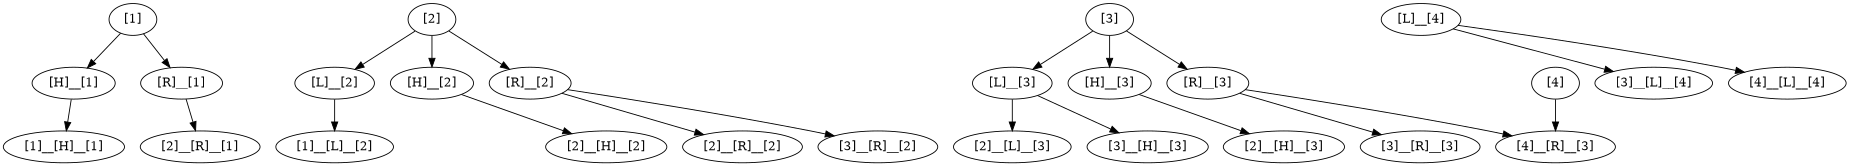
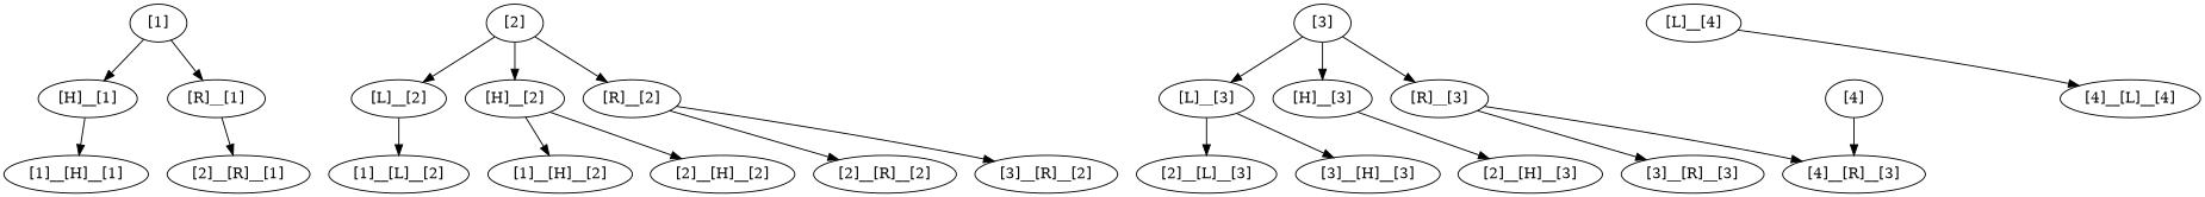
  strict digraph {
    "[1]"
    "[H]__[1]"
    "[R]__[1]"
    "[1]__[H]__[1]"
    "[2]__[R]__[1]"
    "[2]"
    "[L]__[2]"
    "[H]__[2]"
    "[R]__[2]"
    "[1]__[L]__[2]"
+   "[1]__[H]__[2]"
    "[2]__[H]__[2]"
    "[2]__[R]__[2]"
    "[3]__[R]__[2]"
    "[3]"
    "[L]__[3]"
    "[H]__[3]"
    "[R]__[3]"
    "[2]__[L]__[3]"
    "[3]__[H]__[3]"
    "[2]__[H]__[3]"
    "[3]__[R]__[3]"
    "[4]__[R]__[3]"
    "[4]"
    "[L]__[4]"
-   "[3]__[L]__[4]"
    "[4]__[L]__[4]"
    "[1]" -> "[H]__[1]"
    "[1]" -> "[R]__[1]"
    "[H]__[1]" -> "[1]__[H]__[1]" [weight=1.0]
    "[R]__[1]" -> "[2]__[R]__[1]" [weight=1.0]
    "[2]" -> "[L]__[2]"
    "[2]" -> "[H]__[2]"
    "[2]" -> "[R]__[2]"
    "[L]__[2]" -> "[1]__[L]__[2]" [weight=1.0]
+   "[H]__[2]" -> "[1]__[H]__[2]" [weight=0.5]
    "[H]__[2]" -> "[2]__[H]__[2]" [weight=0.5]
    "[R]__[2]" -> "[2]__[R]__[2]" [weight=0.2]
    "[R]__[2]" -> "[3]__[R]__[2]" [weight=0.8]
    "[3]" -> "[L]__[3]"
    "[3]" -> "[H]__[3]"
    "[3]" -> "[R]__[3]"
    "[L]__[3]" -> "[2]__[L]__[3]" [weight=1.0]
    "[L]__[3]" -> "[3]__[H]__[3]" [weight=0.7]
    "[H]__[3]" -> "[2]__[H]__[3]" [weight=0.3]
    "[R]__[3]" -> "[3]__[R]__[3]" [weight=0.4]
    "[R]__[3]" -> "[4]__[R]__[3]" [weight=0.6]
    "[4]" -> "[4]__[R]__[3]"
-   "[L]__[4]" -> "[3]__[L]__[4]" [weight=0.9]
    "[L]__[4]" -> "[4]__[L]__[4]" [weight=0.1]
  }
